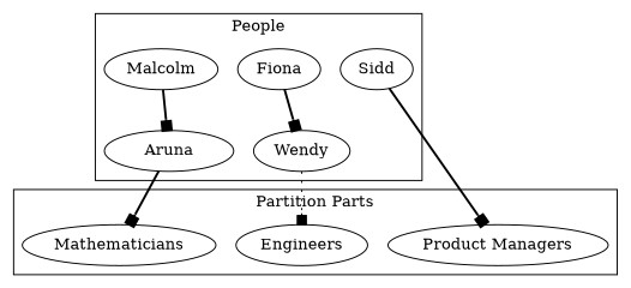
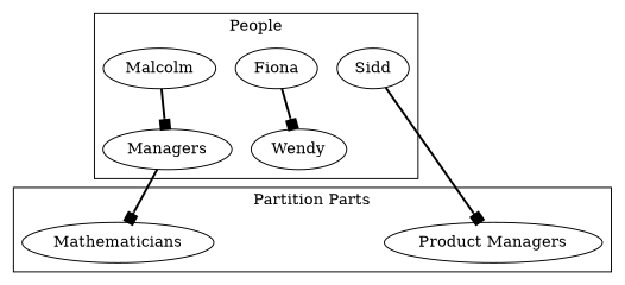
  digraph {
    rankdir=TB
    edge [arrowhead=box style=bold]
    Fiona
-   Aruna
+   Aruna [label=Managers]
    Malcolm
    Wendy
    Sidd
    "Product Managers"
-   Engineers
    Mathematicians
    subgraph cluster_1 {
      label=People
      Fiona
      Aruna
      Malcolm
      Wendy
      Sidd
    }
    subgraph cluster_2 {
      label="Partition Parts"
      "Product Managers"
-     Engineers
      Mathematicians
    }
    Fiona -> Wendy
    Aruna -> Mathematicians
    Malcolm -> Aruna
-   Wendy -> Engineers [style=dotted]
    Sidd -> "Product Managers"
  }
